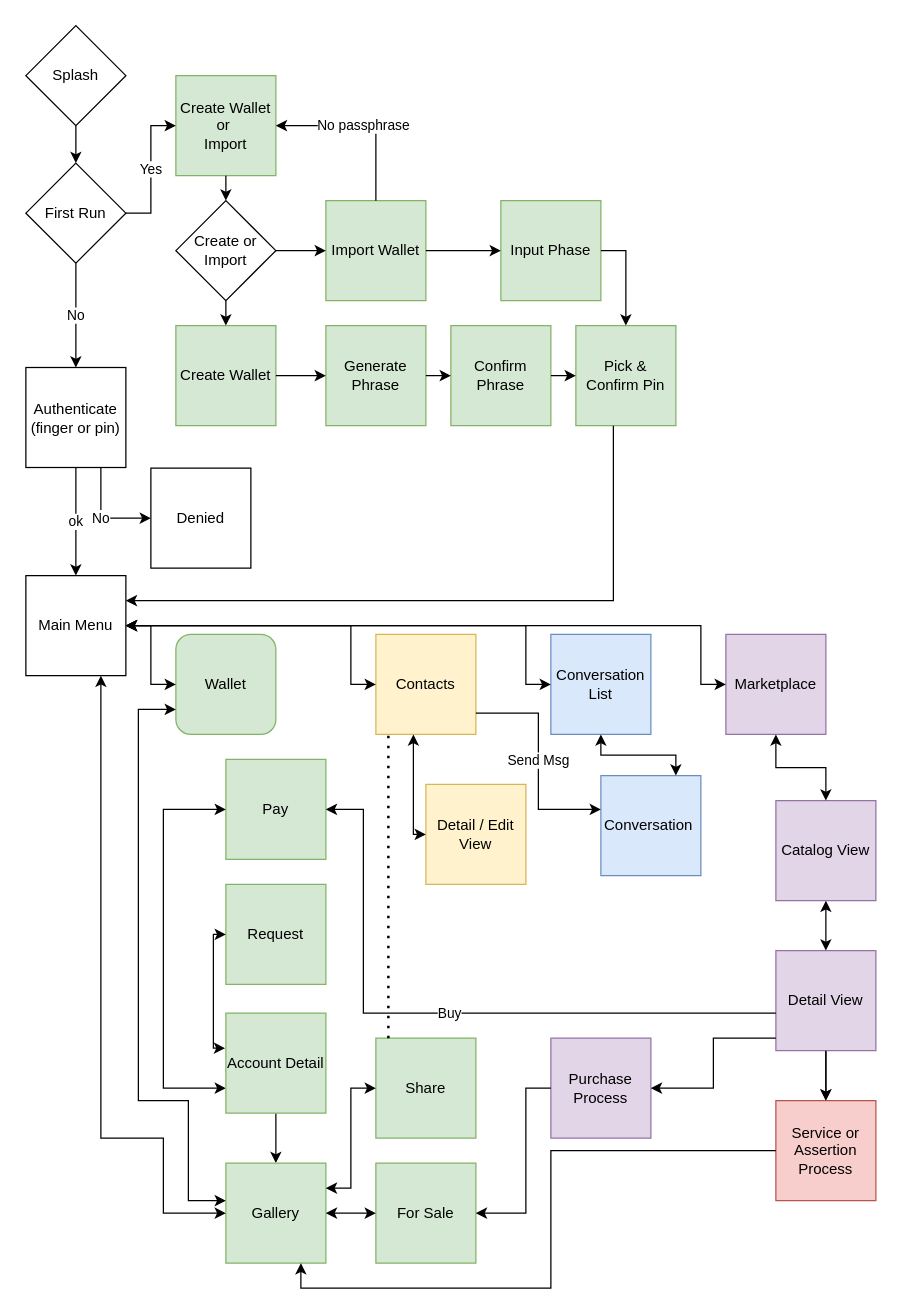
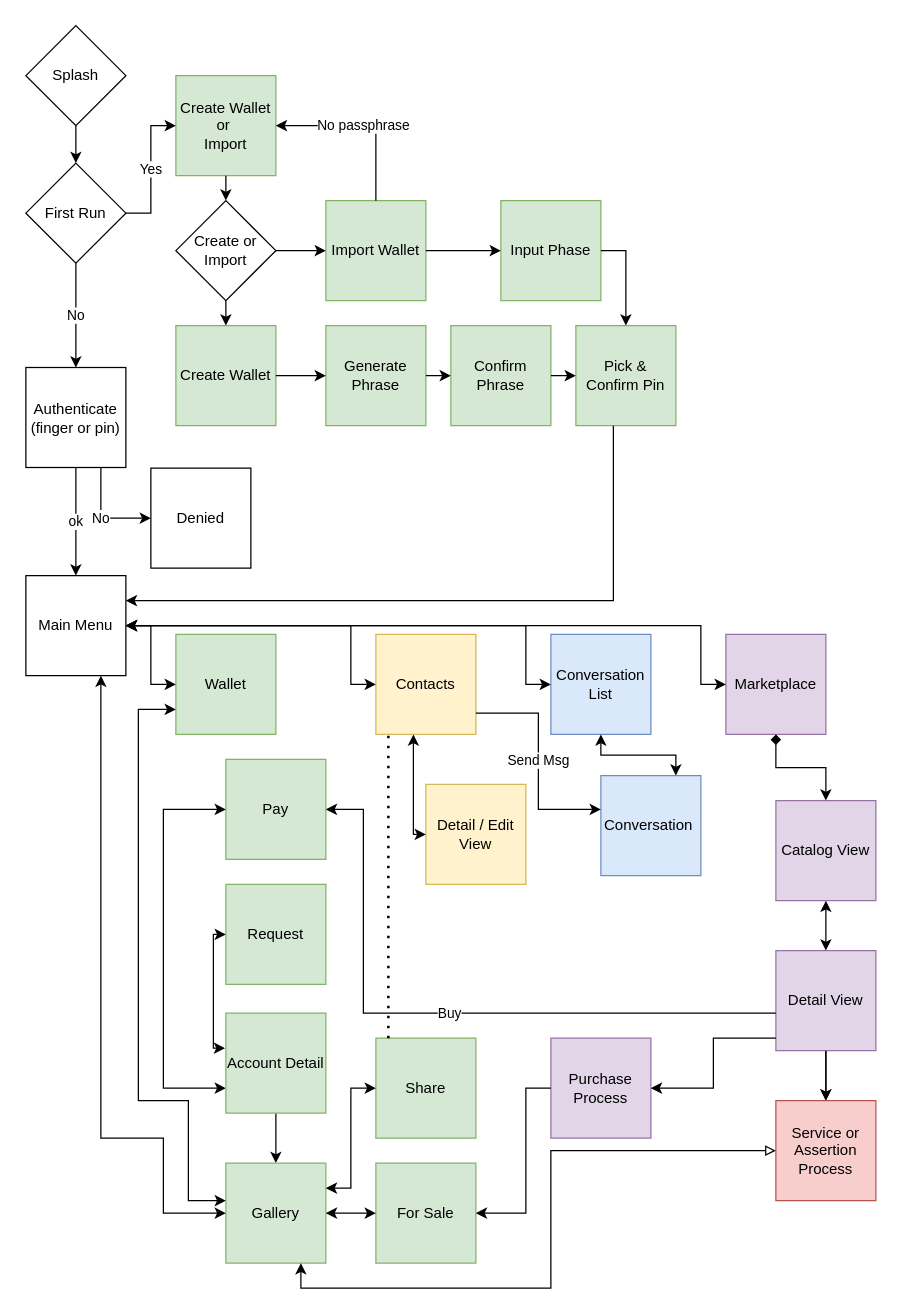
  <mxCell id="0" />
  <mxCell id="1" parent="0" />
  <mxCell id="2" value="Create Wallet&lt;br&gt;or&amp;nbsp;&lt;br&gt;Import" style="whiteSpace=wrap;html=1;aspect=fixed;fillColor=#d5e8d4;strokeColor=#82b366;" vertex="1" parent="1"><mxGeometry x="140" y="60" width="80" height="80" as="geometry" /></mxCell>
  <mxCell id="3" value="Splash" style="rhombus;whiteSpace=wrap;html=1;aspect=fixed;" vertex="1" parent="1"><mxGeometry x="20" y="20" width="80" height="80" as="geometry" /></mxCell>
  <mxCell id="4" value="" style="edgeStyle=orthogonalEdgeStyle;rounded=0;orthogonalLoop=1;jettySize=auto;html=1;startArrow=classic;startFill=1;endArrow=none;endFill=0;" edge="1" parent="1" source="5" target="3"><mxGeometry relative="1" as="geometry" /></mxCell>
  <mxCell id="5" value="First Run" style="rhombus;whiteSpace=wrap;html=1;" vertex="1" parent="1"><mxGeometry x="20" y="130" width="80" height="80" as="geometry" /></mxCell>
  <mxCell id="6" value="Main Menu" style="whiteSpace=wrap;html=1;aspect=fixed;" vertex="1" parent="1"><mxGeometry x="20" y="460" width="80" height="80" as="geometry" /></mxCell>
  <mxCell id="7" value="Contacts" style="whiteSpace=wrap;html=1;aspect=fixed;fillColor=#fff2cc;strokeColor=#d6b656;" vertex="1" parent="1"><mxGeometry x="300" y="507" width="80" height="80" as="geometry" /></mxCell>
  <mxCell id="8" value="Conversation List" style="whiteSpace=wrap;html=1;aspect=fixed;fillColor=#dae8fc;strokeColor=#6c8ebf;" vertex="1" parent="1"><mxGeometry x="440" y="507" width="80" height="80" as="geometry" /></mxCell>
  <mxCell id="9" value="Conversation&amp;nbsp;" style="whiteSpace=wrap;html=1;aspect=fixed;fillColor=#dae8fc;strokeColor=#6c8ebf;" vertex="1" parent="1"><mxGeometry x="480" y="620" width="80" height="80" as="geometry" /></mxCell>
  <mxCell id="10" value="Marketplace" style="whiteSpace=wrap;html=1;aspect=fixed;fillColor=#e1d5e7;strokeColor=#9673a6;" vertex="1" parent="1"><mxGeometry x="580" y="507" width="80" height="80" as="geometry" /></mxCell>
- <mxCell id="11" value="Wallet" style="whiteSpace=wrap;html=1;aspect=fixed;fillColor=#d5e8d4;strokeColor=#82b366;rounded=1;" vertex="1" parent="1"><mxGeometry x="140" y="507" width="80" height="80" as="geometry" /></mxCell>
+ <mxCell id="11" value="Wallet" style="whiteSpace=wrap;html=1;aspect=fixed;fillColor=#d5e8d4;strokeColor=#82b366;" vertex="1" parent="1"><mxGeometry x="140" y="507" width="80" height="80" as="geometry" /></mxCell>
  <mxCell id="12" value="Pay" style="whiteSpace=wrap;html=1;aspect=fixed;fillColor=#d5e8d4;strokeColor=#82b366;" vertex="1" parent="1"><mxGeometry x="180" y="607" width="80" height="80" as="geometry" /></mxCell>
  <mxCell id="13" value="Create or Import" style="rhombus;whiteSpace=wrap;html=1;" vertex="1" parent="1"><mxGeometry x="140" y="160" width="80" height="80" as="geometry" /></mxCell>
  <mxCell id="14" value="Create Wallet" style="whiteSpace=wrap;html=1;aspect=fixed;fillColor=#d5e8d4;strokeColor=#82b366;" vertex="1" parent="1"><mxGeometry x="140" y="260" width="80" height="80" as="geometry" /></mxCell>
  <mxCell id="15" value="Import Wallet" style="whiteSpace=wrap;html=1;aspect=fixed;fillColor=#d5e8d4;strokeColor=#82b366;" vertex="1" parent="1"><mxGeometry x="260" y="160" width="80" height="80" as="geometry" /></mxCell>
  <mxCell id="16" value="Request" style="whiteSpace=wrap;html=1;aspect=fixed;fillColor=#d5e8d4;strokeColor=#82b366;" vertex="1" parent="1"><mxGeometry x="180" y="707" width="80" height="80" as="geometry" /></mxCell>
  <mxCell id="17" value="Detail / Edit View" style="whiteSpace=wrap;html=1;aspect=fixed;fillColor=#fff2cc;strokeColor=#d6b656;" vertex="1" parent="1"><mxGeometry x="340" y="627" width="80" height="80" as="geometry" /></mxCell>
  <mxCell id="18" value="No" style="endArrow=none;startArrow=classic;html=1;rounded=0;edgeStyle=orthogonalEdgeStyle;entryX=0.5;entryY=1;entryDx=0;entryDy=0;endFill=0;" edge="1" parent="1" source="53" target="5"><mxGeometry width="50" height="50" relative="1" as="geometry"><mxPoint x="60" y="290" as="sourcePoint" /><mxPoint x="590" y="490" as="targetPoint" /></mxGeometry></mxCell>
  <mxCell id="19" value="Yes" style="endArrow=none;startArrow=classic;html=1;rounded=0;edgeStyle=orthogonalEdgeStyle;entryX=1;entryY=0.5;entryDx=0;entryDy=0;endFill=0;" edge="1" parent="1" source="2" target="5"><mxGeometry width="50" height="50" relative="1" as="geometry"><mxPoint x="540" y="540" as="sourcePoint" /><mxPoint x="590" y="490" as="targetPoint" /></mxGeometry></mxCell>
  <mxCell id="20" value="" style="endArrow=none;startArrow=classic;html=1;rounded=0;edgeStyle=orthogonalEdgeStyle;startFill=1;endFill=0;" edge="1" parent="1" source="13" target="2"><mxGeometry width="50" height="50" relative="1" as="geometry"><mxPoint x="540" y="540" as="sourcePoint" /><mxPoint x="590" y="490" as="targetPoint" /></mxGeometry></mxCell>
  <mxCell id="21" value="" style="endArrow=none;startArrow=classic;html=1;rounded=0;edgeStyle=orthogonalEdgeStyle;entryX=0.5;entryY=1;entryDx=0;entryDy=0;endFill=0;" edge="1" parent="1" source="14" target="13"><mxGeometry width="50" height="50" relative="1" as="geometry"><mxPoint x="540" y="540" as="sourcePoint" /><mxPoint x="590" y="490" as="targetPoint" /></mxGeometry></mxCell>
  <mxCell id="22" value="" style="endArrow=none;startArrow=classic;html=1;rounded=0;edgeStyle=orthogonalEdgeStyle;entryX=1;entryY=0.5;entryDx=0;entryDy=0;endFill=0;" edge="1" parent="1" source="15" target="13"><mxGeometry width="50" height="50" relative="1" as="geometry"><mxPoint x="540" y="540" as="sourcePoint" /><mxPoint x="590" y="490" as="targetPoint" /></mxGeometry></mxCell>
  <mxCell id="23" value="" style="endArrow=classic;startArrow=classic;html=1;rounded=0;edgeStyle=orthogonalEdgeStyle;" edge="1" parent="1" source="11" target="6"><mxGeometry width="50" height="50" relative="1" as="geometry"><mxPoint x="540" y="540" as="sourcePoint" /><mxPoint x="590" y="490" as="targetPoint" /></mxGeometry></mxCell>
  <mxCell id="24" value="" style="endArrow=classic;startArrow=classic;html=1;rounded=0;edgeStyle=orthogonalEdgeStyle;" edge="1" parent="1" source="7" target="6"><mxGeometry width="50" height="50" relative="1" as="geometry"><mxPoint x="540" y="540" as="sourcePoint" /><mxPoint x="590" y="490" as="targetPoint" /><Array as="points"><mxPoint x="280" y="547" /><mxPoint x="280" y="500" /></Array></mxGeometry></mxCell>
  <mxCell id="25" value="" style="endArrow=classic;startArrow=classic;html=1;rounded=0;edgeStyle=orthogonalEdgeStyle;" edge="1" parent="1" source="8" target="6"><mxGeometry width="50" height="50" relative="1" as="geometry"><mxPoint x="540" y="540" as="sourcePoint" /><mxPoint x="590" y="490" as="targetPoint" /><Array as="points"><mxPoint x="420" y="547" /><mxPoint x="420" y="500" /></Array></mxGeometry></mxCell>
  <mxCell id="26" value="" style="endArrow=classic;startArrow=classic;html=1;rounded=0;edgeStyle=orthogonalEdgeStyle;exitX=0;exitY=0.5;exitDx=0;exitDy=0;" edge="1" parent="1" source="10" target="6"><mxGeometry width="50" height="50" relative="1" as="geometry"><mxPoint x="540" y="540" as="sourcePoint" /><mxPoint x="590" y="490" as="targetPoint" /><Array as="points"><mxPoint x="560" y="547" /><mxPoint x="560" y="500" /></Array></mxGeometry></mxCell>
  <mxCell id="27" value="" style="endArrow=classic;startArrow=classic;html=1;rounded=0;edgeStyle=orthogonalEdgeStyle;exitX=0;exitY=0.5;exitDx=0;exitDy=0;" edge="1" parent="1" source="12" target="31"><mxGeometry width="50" height="50" relative="1" as="geometry"><mxPoint x="540" y="540" as="sourcePoint" /><mxPoint x="590" y="490" as="targetPoint" /><Array as="points"><mxPoint x="130" y="647" /><mxPoint x="130" y="870" /></Array></mxGeometry></mxCell>
  <mxCell id="28" value="" style="endArrow=classic;startArrow=classic;html=1;rounded=0;edgeStyle=orthogonalEdgeStyle;entryX=-0.008;entryY=0.35;entryDx=0;entryDy=0;exitX=0;exitY=0.5;exitDx=0;exitDy=0;entryPerimeter=0;" edge="1" parent="1" source="16" target="31"><mxGeometry width="50" height="50" relative="1" as="geometry"><mxPoint x="540" y="540" as="sourcePoint" /><mxPoint x="590" y="490" as="targetPoint" /></mxGeometry></mxCell>
  <mxCell id="29" value="Catalog View" style="whiteSpace=wrap;html=1;aspect=fixed;fillColor=#e1d5e7;strokeColor=#9673a6;" vertex="1" parent="1"><mxGeometry x="620" y="640" width="80" height="80" as="geometry" /></mxCell>
  <mxCell id="30" value="" style="edgeStyle=orthogonalEdgeStyle;rounded=0;orthogonalLoop=1;jettySize=auto;html=1;startArrow=none;startFill=0;endArrow=classic;endFill=1;" edge="1" parent="1" source="31" target="32"><mxGeometry relative="1" as="geometry" /></mxCell>
  <mxCell id="31" value="Account Detail" style="whiteSpace=wrap;html=1;aspect=fixed;fillColor=#d5e8d4;strokeColor=#82b366;" vertex="1" parent="1"><mxGeometry x="180" y="810" width="80" height="80" as="geometry" /></mxCell>
  <mxCell id="32" value="Gallery" style="whiteSpace=wrap;html=1;aspect=fixed;fillColor=#d5e8d4;strokeColor=#82b366;" vertex="1" parent="1"><mxGeometry x="180" y="930" width="80" height="80" as="geometry" /></mxCell>
- <mxCell id="33" value="" style="endArrow=classic;startArrow=classic;html=1;rounded=0;edgeStyle=orthogonalEdgeStyle;" edge="1" parent="1" source="29" target="10"><mxGeometry width="50" height="50" relative="1" as="geometry"><mxPoint x="540" y="530" as="sourcePoint" /><mxPoint x="590" y="480" as="targetPoint" /></mxGeometry></mxCell>
+ <mxCell id="33" value="" style="endArrow=diamond;startArrow=classic;html=1;rounded=0;edgeStyle=orthogonalEdgeStyle;" edge="1" parent="1" source="29" target="10"><mxGeometry width="50" height="50" relative="1" as="geometry"><mxPoint x="540" y="530" as="sourcePoint" /><mxPoint x="590" y="480" as="targetPoint" /></mxGeometry></mxCell>
  <mxCell id="34" value="" style="endArrow=classic;startArrow=classic;html=1;rounded=0;edgeStyle=orthogonalEdgeStyle;exitX=0;exitY=0.75;exitDx=0;exitDy=0;" edge="1" parent="1" source="11" target="32"><mxGeometry width="50" height="50" relative="1" as="geometry"><mxPoint x="540" y="530" as="sourcePoint" /><mxPoint x="590" y="480" as="targetPoint" /><Array as="points"><mxPoint x="110" y="567" /><mxPoint x="110" y="880" /><mxPoint x="150" y="880" /><mxPoint x="150" y="960" /></Array></mxGeometry></mxCell>
  <mxCell id="35" value="" style="endArrow=classic;startArrow=classic;html=1;rounded=0;edgeStyle=orthogonalEdgeStyle;" edge="1" parent="1" source="32" target="6"><mxGeometry width="50" height="50" relative="1" as="geometry"><mxPoint x="540" y="530" as="sourcePoint" /><mxPoint x="590" y="480" as="targetPoint" /><Array as="points"><mxPoint x="130" y="970" /><mxPoint x="130" y="910" /><mxPoint x="80" y="910" /></Array></mxGeometry></mxCell>
  <mxCell id="36" value="Generate Phrase" style="whiteSpace=wrap;html=1;aspect=fixed;fillColor=#d5e8d4;strokeColor=#82b366;" vertex="1" parent="1"><mxGeometry x="260" y="260" width="80" height="80" as="geometry" /></mxCell>
  <mxCell id="37" value="Confirm Phrase" style="whiteSpace=wrap;html=1;aspect=fixed;fillColor=#d5e8d4;strokeColor=#82b366;" vertex="1" parent="1"><mxGeometry x="360" y="260" width="80" height="80" as="geometry" /></mxCell>
  <mxCell id="38" value="Pick &amp;amp; Confirm Pin" style="whiteSpace=wrap;html=1;aspect=fixed;fillColor=#d5e8d4;strokeColor=#82b366;" vertex="1" parent="1"><mxGeometry x="460" y="260" width="80" height="80" as="geometry" /></mxCell>
  <mxCell id="39" value="" style="endArrow=none;startArrow=classic;html=1;rounded=0;edgeStyle=orthogonalEdgeStyle;endFill=0;" edge="1" parent="1" source="6" target="38"><mxGeometry width="50" height="50" relative="1" as="geometry"><mxPoint x="540" y="530" as="sourcePoint" /><mxPoint x="590" y="480" as="targetPoint" /><Array as="points"><mxPoint x="490" y="480" /></Array></mxGeometry></mxCell>
  <mxCell id="40" value="Input Phase" style="whiteSpace=wrap;html=1;aspect=fixed;fillColor=#d5e8d4;strokeColor=#82b366;" vertex="1" parent="1"><mxGeometry x="400" y="160" width="80" height="80" as="geometry" /></mxCell>
  <mxCell id="41" value="" style="endArrow=none;startArrow=classic;html=1;rounded=0;edgeStyle=orthogonalEdgeStyle;startFill=1;endFill=0;" edge="1" parent="1" source="36" target="14"><mxGeometry width="50" height="50" relative="1" as="geometry"><mxPoint x="540" y="530" as="sourcePoint" /><mxPoint x="590" y="480" as="targetPoint" /></mxGeometry></mxCell>
  <mxCell id="42" value="" style="endArrow=none;startArrow=classic;html=1;rounded=0;edgeStyle=orthogonalEdgeStyle;endFill=0;" edge="1" parent="1" source="40" target="15"><mxGeometry width="50" height="50" relative="1" as="geometry"><mxPoint x="250" y="370" as="sourcePoint" /><mxPoint x="230" y="210" as="targetPoint" /></mxGeometry></mxCell>
  <mxCell id="43" value="" style="endArrow=none;startArrow=classic;html=1;rounded=0;edgeStyle=orthogonalEdgeStyle;endFill=0;exitX=0.5;exitY=0;exitDx=0;exitDy=0;entryX=1;entryY=0.5;entryDx=0;entryDy=0;" edge="1" parent="1" source="38" target="40"><mxGeometry width="50" height="50" relative="1" as="geometry"><mxPoint x="320" y="410" as="sourcePoint" /><mxPoint x="290" y="410" as="targetPoint" /></mxGeometry></mxCell>
  <mxCell id="44" value="" style="endArrow=none;startArrow=classic;html=1;rounded=0;edgeStyle=orthogonalEdgeStyle;endFill=0;entryX=1;entryY=0.5;entryDx=0;entryDy=0;" edge="1" parent="1" source="37" target="36"><mxGeometry width="50" height="50" relative="1" as="geometry"><mxPoint x="490" y="350" as="sourcePoint" /><mxPoint x="410" y="410" as="targetPoint" /></mxGeometry></mxCell>
  <mxCell id="45" value="" style="endArrow=none;startArrow=classic;html=1;rounded=0;edgeStyle=orthogonalEdgeStyle;endFill=0;entryX=1;entryY=0.5;entryDx=0;entryDy=0;" edge="1" parent="1" source="38" target="37"><mxGeometry width="50" height="50" relative="1" as="geometry"><mxPoint x="490" y="350" as="sourcePoint" /><mxPoint x="410" y="410" as="targetPoint" /></mxGeometry></mxCell>
  <mxCell id="46" value="" style="endArrow=classic;startArrow=classic;html=1;rounded=0;edgeStyle=orthogonalEdgeStyle;exitX=0;exitY=0.5;exitDx=0;exitDy=0;" edge="1" parent="1" source="17" target="7"><mxGeometry width="50" height="50" relative="1" as="geometry"><mxPoint x="540" y="530" as="sourcePoint" /><mxPoint x="590" y="480" as="targetPoint" /><Array as="points"><mxPoint x="330" y="667" /></Array></mxGeometry></mxCell>
  <mxCell id="47" value="Send Msg" style="endArrow=none;startArrow=classic;html=1;rounded=0;edgeStyle=orthogonalEdgeStyle;startFill=1;endFill=0;" edge="1" parent="1" source="9" target="7"><mxGeometry width="50" height="50" relative="1" as="geometry"><mxPoint x="540" y="530" as="sourcePoint" /><mxPoint x="590" y="480" as="targetPoint" /><Array as="points"><mxPoint x="430" y="647" /><mxPoint x="430" y="570" /></Array></mxGeometry></mxCell>
  <mxCell id="48" value="" style="endArrow=classic;startArrow=classic;html=1;rounded=0;edgeStyle=orthogonalEdgeStyle;exitX=0.75;exitY=0;exitDx=0;exitDy=0;" edge="1" parent="1" source="9" target="8"><mxGeometry width="50" height="50" relative="1" as="geometry"><mxPoint x="540" y="530" as="sourcePoint" /><mxPoint x="590" y="480" as="targetPoint" /></mxGeometry></mxCell>
  <mxCell id="49" value="" style="edgeStyle=orthogonalEdgeStyle;rounded=0;orthogonalLoop=1;jettySize=auto;html=1;startArrow=none;startFill=0;endArrow=classic;endFill=1;" edge="1" parent="1" source="50" target="62"><mxGeometry relative="1" as="geometry" /></mxCell>
  <mxCell id="50" value="Detail View" style="whiteSpace=wrap;html=1;aspect=fixed;fillColor=#e1d5e7;strokeColor=#9673a6;" vertex="1" parent="1"><mxGeometry x="620" y="760" width="80" height="80" as="geometry" /></mxCell>
  <mxCell id="51" value="" style="endArrow=classic;startArrow=classic;html=1;rounded=0;edgeStyle=orthogonalEdgeStyle;entryX=0.5;entryY=1;entryDx=0;entryDy=0;" edge="1" parent="1" source="50" target="29"><mxGeometry width="50" height="50" relative="1" as="geometry"><mxPoint x="540" y="530" as="sourcePoint" /><mxPoint x="590" y="480" as="targetPoint" /></mxGeometry></mxCell>
  <mxCell id="52" value="Buy" style="endArrow=none;startArrow=classic;html=1;rounded=0;edgeStyle=orthogonalEdgeStyle;endFill=0;" edge="1" parent="1" source="12" target="50"><mxGeometry width="50" height="50" relative="1" as="geometry"><mxPoint x="540" y="530" as="sourcePoint" /><mxPoint x="590" y="480" as="targetPoint" /><Array as="points"><mxPoint x="290" y="647" /><mxPoint x="290" y="810" /></Array></mxGeometry></mxCell>
  <mxCell id="53" value="Authenticate (finger or pin)" style="whiteSpace=wrap;html=1;aspect=fixed;" vertex="1" parent="1"><mxGeometry x="20" y="293.5" width="80" height="80" as="geometry" /></mxCell>
  <mxCell id="54" value="ok" style="endArrow=none;startArrow=classic;html=1;rounded=0;edgeStyle=orthogonalEdgeStyle;endFill=0;" edge="1" parent="1" source="6" target="53"><mxGeometry width="50" height="50" relative="1" as="geometry"><mxPoint x="70" y="303.5" as="sourcePoint" /><mxPoint x="40" y="410" as="targetPoint" /></mxGeometry></mxCell>
  <mxCell id="55" value="Denied" style="whiteSpace=wrap;html=1;aspect=fixed;" vertex="1" parent="1"><mxGeometry x="120" y="374" width="80" height="80" as="geometry" /></mxCell>
  <mxCell id="56" value="No" style="endArrow=none;startArrow=classic;html=1;rounded=0;edgeStyle=orthogonalEdgeStyle;endFill=0;" edge="1" parent="1" source="55" target="53"><mxGeometry width="50" height="50" relative="1" as="geometry"><mxPoint x="70" y="470" as="sourcePoint" /><mxPoint x="70" y="383.5" as="targetPoint" /><Array as="points"><mxPoint x="80" y="414" /></Array></mxGeometry></mxCell>
  <mxCell id="57" value="No passphrase" style="endArrow=classic;startArrow=none;html=1;rounded=0;edgeStyle=orthogonalEdgeStyle;entryX=1;entryY=0.5;entryDx=0;entryDy=0;exitX=0.5;exitY=0;exitDx=0;exitDy=0;endFill=1;startFill=0;" edge="1" parent="1" source="15" target="2"><mxGeometry width="50" height="50" relative="1" as="geometry"><mxPoint x="540" y="570" as="sourcePoint" /><mxPoint x="590" y="520" as="targetPoint" /></mxGeometry></mxCell>
  <mxCell id="58" value="For Sale" style="whiteSpace=wrap;html=1;aspect=fixed;fillColor=#d5e8d4;strokeColor=#82b366;" vertex="1" parent="1"><mxGeometry x="300" y="930" width="80" height="80" as="geometry" /></mxCell>
  <mxCell id="59" value="" style="endArrow=classic;startArrow=classic;html=1;rounded=0;edgeStyle=orthogonalEdgeStyle;" edge="1" parent="1" source="32" target="58"><mxGeometry width="50" height="50" relative="1" as="geometry"><mxPoint x="540" y="570" as="sourcePoint" /><mxPoint x="590" y="520" as="targetPoint" /></mxGeometry></mxCell>
  <mxCell id="60" value="Share" style="whiteSpace=wrap;html=1;aspect=fixed;fillColor=#d5e8d4;strokeColor=#82b366;" vertex="1" parent="1"><mxGeometry x="300" y="830" width="80" height="80" as="geometry" /></mxCell>
  <mxCell id="61" value="" style="endArrow=classic;startArrow=classic;html=1;rounded=0;edgeStyle=orthogonalEdgeStyle;exitX=1;exitY=0.25;exitDx=0;exitDy=0;entryX=0;entryY=0.5;entryDx=0;entryDy=0;" edge="1" parent="1" source="32" target="60"><mxGeometry width="50" height="50" relative="1" as="geometry"><mxPoint x="540" y="570" as="sourcePoint" /><mxPoint x="590" y="520" as="targetPoint" /></mxGeometry></mxCell>
  <mxCell id="62" value="Service or Assertion Process" style="whiteSpace=wrap;html=1;aspect=fixed;fillColor=#f8cecc;strokeColor=#b85450;" vertex="1" parent="1"><mxGeometry x="620" y="880" width="80" height="80" as="geometry" /></mxCell>
  <mxCell id="63" value="" style="endArrow=none;startArrow=classic;html=1;rounded=0;edgeStyle=orthogonalEdgeStyle;endFill=0;exitX=0.5;exitY=0;exitDx=0;exitDy=0;" edge="1" parent="1" source="62"><mxGeometry width="50" height="50" relative="1" as="geometry"><mxPoint x="510" y="270" as="sourcePoint" /><mxPoint x="660" y="840" as="targetPoint" /></mxGeometry></mxCell>
- <mxCell id="64" value="" style="endArrow=none;startArrow=classic;html=1;rounded=0;edgeStyle=orthogonalEdgeStyle;endFill=0;exitX=0.75;exitY=1;exitDx=0;exitDy=0;" edge="1" parent="1" source="32" target="62"><mxGeometry width="50" height="50" relative="1" as="geometry"><mxPoint x="670" y="890" as="sourcePoint" /><mxPoint x="670" y="850" as="targetPoint" /><Array as="points"><mxPoint x="240" y="1030" /><mxPoint x="440" y="1030" /><mxPoint x="440" y="920" /></Array></mxGeometry></mxCell>
+ <mxCell id="64" value="" style="endArrow=block;startArrow=classic;html=1;rounded=0;edgeStyle=orthogonalEdgeStyle;endFill=0;exitX=0.75;exitY=1;exitDx=0;exitDy=0;" edge="1" parent="1" source="32" target="62"><mxGeometry width="50" height="50" relative="1" as="geometry"><mxPoint x="670" y="890" as="sourcePoint" /><mxPoint x="670" y="850" as="targetPoint" /><Array as="points"><mxPoint x="240" y="1030" /><mxPoint x="440" y="1030" /><mxPoint x="440" y="920" /></Array></mxGeometry></mxCell>
  <mxCell id="65" value="" style="endArrow=none;dashed=1;html=1;dashPattern=1 3;strokeWidth=2;rounded=0;edgeStyle=orthogonalEdgeStyle;" edge="1" parent="1" source="60" target="7"><mxGeometry width="50" height="50" relative="1" as="geometry"><mxPoint x="540" y="560" as="sourcePoint" /><mxPoint x="590" y="510" as="targetPoint" /><Array as="points"><mxPoint x="310" y="770" /><mxPoint x="310" y="770" /></Array></mxGeometry></mxCell>
  <mxCell id="66" value="Purchase Process" style="whiteSpace=wrap;html=1;aspect=fixed;fillColor=#e1d5e7;strokeColor=#9673a6;" vertex="1" parent="1"><mxGeometry x="440" y="830" width="80" height="80" as="geometry" /></mxCell>
  <mxCell id="67" value="" style="endArrow=none;startArrow=classic;html=1;rounded=0;edgeStyle=orthogonalEdgeStyle;endFill=0;" edge="1" parent="1" source="66" target="50"><mxGeometry width="50" height="50" relative="1" as="geometry"><mxPoint x="670" y="890" as="sourcePoint" /><mxPoint x="670" y="850" as="targetPoint" /><Array as="points"><mxPoint x="570" y="870" /><mxPoint x="570" y="830" /></Array></mxGeometry></mxCell>
  <mxCell id="68" value="" style="endArrow=none;startArrow=classic;html=1;rounded=0;edgeStyle=orthogonalEdgeStyle;endFill=0;exitX=1;exitY=0.5;exitDx=0;exitDy=0;" edge="1" parent="1" source="58" target="66"><mxGeometry width="50" height="50" relative="1" as="geometry"><mxPoint x="530" y="880" as="sourcePoint" /><mxPoint x="630" y="840" as="targetPoint" /><Array as="points"><mxPoint x="420" y="970" /><mxPoint x="420" y="870" /></Array></mxGeometry></mxCell>
